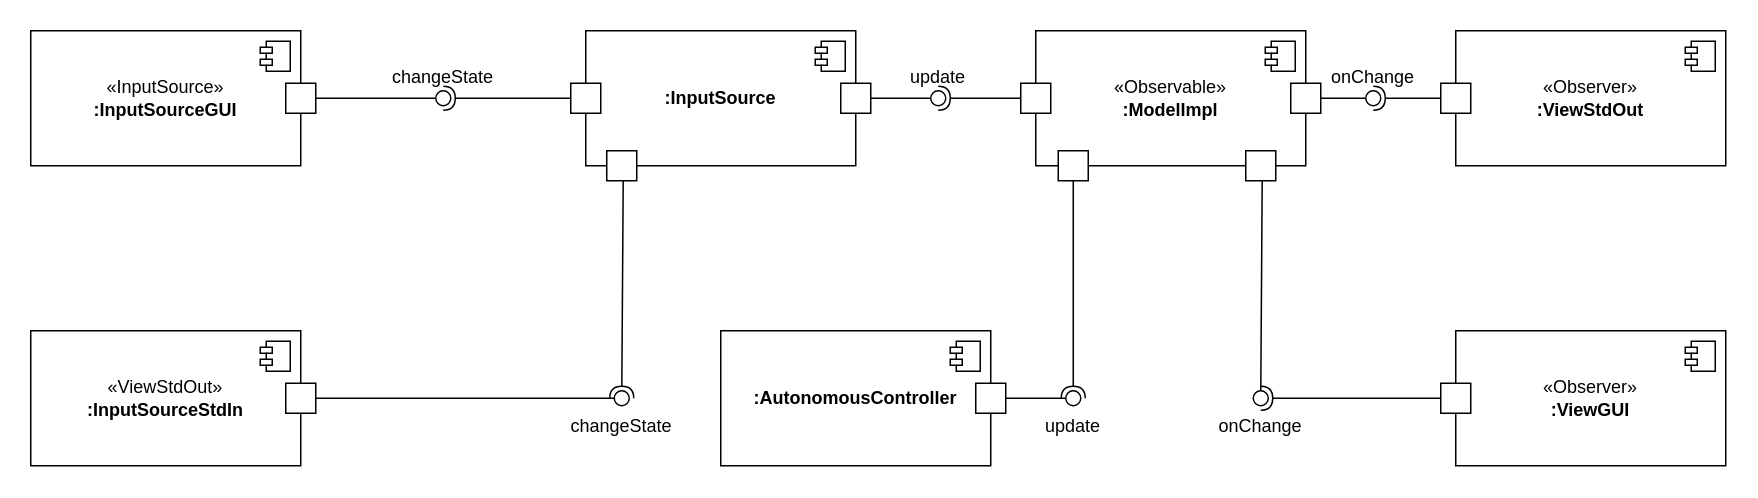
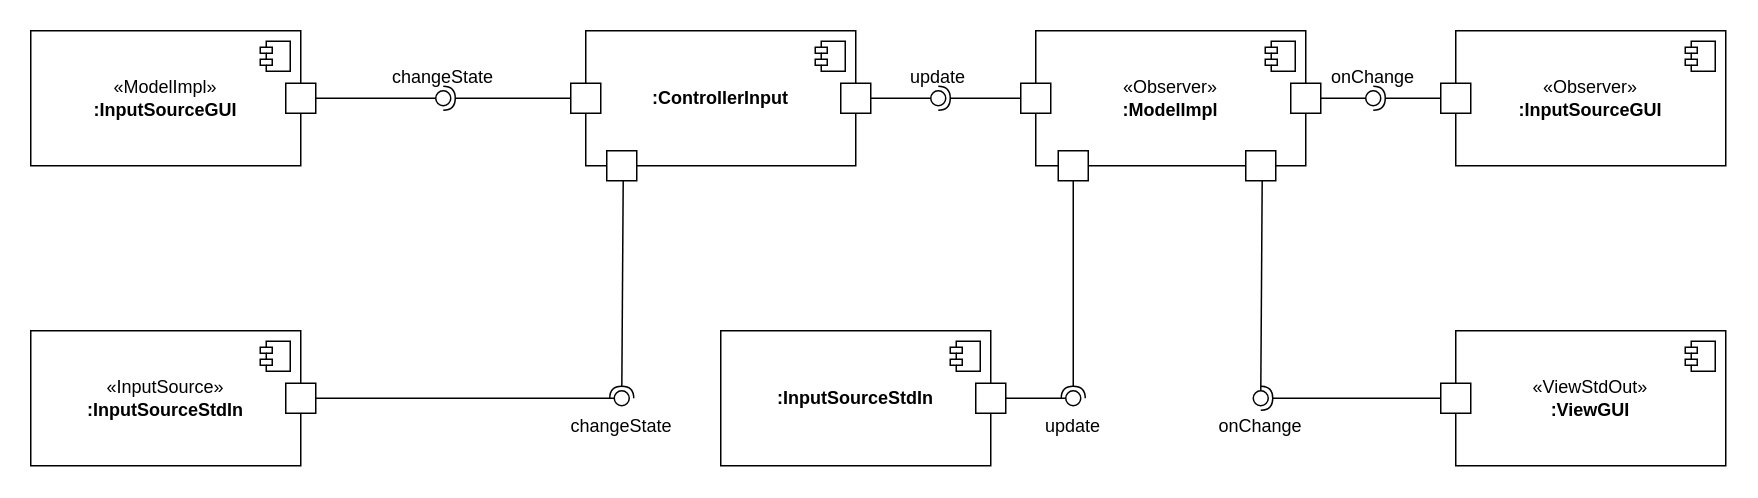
  <mxCell id="0" />
  <mxCell id="1" parent="0" />
- <mxCell id="2" value="«Observable&lt;span style=&quot;background-color: transparent; color: light-dark(rgb(0, 0, 0), rgb(255, 255, 255));&quot;&gt;»&lt;/span&gt;&lt;div&gt;&lt;b&gt;:ModelImpl&lt;/b&gt;&lt;/div&gt;" style="html=1;dropTarget=0;whiteSpace=wrap;" vertex="1" parent="1"><mxGeometry x="690" y="20" width="180" height="90" as="geometry" /></mxCell>
+ <mxCell id="2" value="«Observer&lt;span style=&quot;background-color: transparent; color: light-dark(rgb(0, 0, 0), rgb(255, 255, 255));&quot;&gt;»&lt;/span&gt;&lt;div&gt;&lt;b&gt;:ModelImpl&lt;/b&gt;&lt;/div&gt;" style="html=1;dropTarget=0;whiteSpace=wrap;" vertex="1" parent="1"><mxGeometry x="690" y="20" width="180" height="90" as="geometry" /></mxCell>
  <mxCell id="3" value="" style="shape=module;jettyWidth=8;jettyHeight=4;" vertex="1" parent="2"><mxGeometry x="1" width="20" height="20" relative="1" as="geometry"><mxPoint x="-27" y="7" as="offset" /></mxGeometry></mxCell>
- <mxCell id="4" value="&lt;div&gt;&lt;b&gt;:InputSource&lt;/b&gt;&lt;/div&gt;" style="html=1;dropTarget=0;whiteSpace=wrap;" vertex="1" parent="1"><mxGeometry x="390" y="20" width="180" height="90" as="geometry" /></mxCell>
+ <mxCell id="4" value="&lt;div&gt;&lt;b&gt;:ControllerInput&lt;/b&gt;&lt;/div&gt;" style="html=1;dropTarget=0;whiteSpace=wrap;" vertex="1" parent="1"><mxGeometry x="390" y="20" width="180" height="90" as="geometry" /></mxCell>
  <mxCell id="5" value="" style="shape=module;jettyWidth=8;jettyHeight=4;" vertex="1" parent="4"><mxGeometry x="1" width="20" height="20" relative="1" as="geometry"><mxPoint x="-27" y="7" as="offset" /></mxGeometry></mxCell>
- <mxCell id="6" value="«InputSource&lt;span style=&quot;background-color: transparent; color: light-dark(rgb(0, 0, 0), rgb(255, 255, 255));&quot;&gt;»&lt;/span&gt;&lt;div&gt;&lt;b&gt;:InputSourceGUI&lt;/b&gt;&lt;/div&gt;" style="html=1;dropTarget=0;whiteSpace=wrap;" vertex="1" parent="1"><mxGeometry x="20" y="20" width="180" height="90" as="geometry" /></mxCell>
+ <mxCell id="6" value="«ModelImpl&lt;span style=&quot;background-color: transparent; color: light-dark(rgb(0, 0, 0), rgb(255, 255, 255));&quot;&gt;»&lt;/span&gt;&lt;div&gt;&lt;b&gt;:InputSourceGUI&lt;/b&gt;&lt;/div&gt;" style="html=1;dropTarget=0;whiteSpace=wrap;" vertex="1" parent="1"><mxGeometry x="20" y="20" width="180" height="90" as="geometry" /></mxCell>
  <mxCell id="7" value="" style="shape=module;jettyWidth=8;jettyHeight=4;" vertex="1" parent="6"><mxGeometry x="1" width="20" height="20" relative="1" as="geometry"><mxPoint x="-27" y="7" as="offset" /></mxGeometry></mxCell>
- <mxCell id="8" value="«Observer&lt;span style=&quot;background-color: transparent; color: light-dark(rgb(0, 0, 0), rgb(255, 255, 255));&quot;&gt;»&lt;/span&gt;&lt;div&gt;&lt;b&gt;:ViewStdOut&lt;/b&gt;&lt;/div&gt;" style="html=1;dropTarget=0;whiteSpace=wrap;" vertex="1" parent="1"><mxGeometry x="970" y="20" width="180" height="90" as="geometry" /></mxCell>
+ <mxCell id="8" value="«Observer&lt;span style=&quot;background-color: transparent; color: light-dark(rgb(0, 0, 0), rgb(255, 255, 255));&quot;&gt;»&lt;/span&gt;&lt;div&gt;&lt;b&gt;:InputSourceGUI&lt;/b&gt;&lt;/div&gt;" style="html=1;dropTarget=0;whiteSpace=wrap;" vertex="1" parent="1"><mxGeometry x="970" y="20" width="180" height="90" as="geometry" /></mxCell>
  <mxCell id="9" value="" style="shape=module;jettyWidth=8;jettyHeight=4;" vertex="1" parent="8"><mxGeometry x="1" width="20" height="20" relative="1" as="geometry"><mxPoint x="-27" y="7" as="offset" /></mxGeometry></mxCell>
- <mxCell id="10" value="«Observer&lt;span style=&quot;background-color: transparent; color: light-dark(rgb(0, 0, 0), rgb(255, 255, 255));&quot;&gt;»&lt;/span&gt;&lt;div&gt;&lt;b&gt;:ViewGUI&lt;/b&gt;&lt;/div&gt;" style="html=1;dropTarget=0;whiteSpace=wrap;" vertex="1" parent="1"><mxGeometry x="970" y="220" width="180" height="90" as="geometry" /></mxCell>
+ <mxCell id="10" value="«ViewStdOut&lt;span style=&quot;background-color: transparent; color: light-dark(rgb(0, 0, 0), rgb(255, 255, 255));&quot;&gt;»&lt;/span&gt;&lt;div&gt;&lt;b&gt;:ViewGUI&lt;/b&gt;&lt;/div&gt;" style="html=1;dropTarget=0;whiteSpace=wrap;" vertex="1" parent="1"><mxGeometry x="970" y="220" width="180" height="90" as="geometry" /></mxCell>
  <mxCell id="11" value="" style="shape=module;jettyWidth=8;jettyHeight=4;" vertex="1" parent="10"><mxGeometry x="1" width="20" height="20" relative="1" as="geometry"><mxPoint x="-27" y="7" as="offset" /></mxGeometry></mxCell>
  <mxCell id="12" value="" style="rounded=0;orthogonalLoop=1;jettySize=auto;html=1;endArrow=halfCircle;endFill=0;endSize=6;strokeWidth=1;sketch=0;exitX=0;exitY=0.5;exitDx=0;exitDy=0;" edge="1" target="14" parent="1" source="50"><mxGeometry relative="1" as="geometry"><mxPoint x="510" y="370" as="sourcePoint" /></mxGeometry></mxCell>
  <mxCell id="13" value="" style="rounded=0;orthogonalLoop=1;jettySize=auto;html=1;endArrow=oval;endFill=0;sketch=0;sourcePerimeterSpacing=0;targetPerimeterSpacing=0;endSize=10;exitX=0.25;exitY=0.5;exitDx=0;exitDy=0;exitPerimeter=0;startArrow=none;startFill=0;" edge="1" target="14" parent="1" source="51"><mxGeometry relative="1" as="geometry"><mxPoint x="460" y="375" as="sourcePoint" /><Array as="points"><mxPoint x="870" y="65" /></Array></mxGeometry></mxCell>
  <mxCell id="14" value="onChange" style="ellipse;whiteSpace=wrap;html=1;align=center;aspect=fixed;fillColor=none;strokeColor=none;resizable=0;perimeter=centerPerimeter;rotatable=0;allowArrows=0;points=[];outlineConnect=1;labelPosition=center;verticalLabelPosition=top;verticalAlign=bottom;" vertex="1" parent="1"><mxGeometry x="910" y="60" width="10" height="10" as="geometry" /></mxCell>
  <mxCell id="15" value="" style="ellipse;whiteSpace=wrap;html=1;align=center;aspect=fixed;fillColor=none;strokeColor=none;resizable=0;perimeter=centerPerimeter;rotatable=0;allowArrows=0;points=[];outlineConnect=1;" vertex="1" parent="1"><mxGeometry x="910" y="260" width="10" height="10" as="geometry" /></mxCell>
  <mxCell id="16" value="" style="rounded=0;orthogonalLoop=1;jettySize=auto;html=1;endArrow=halfCircle;endFill=0;endSize=6;strokeWidth=1;sketch=0;exitX=0;exitY=0.5;exitDx=0;exitDy=0;" edge="1" target="18" parent="1" source="40"><mxGeometry relative="1" as="geometry"><mxPoint x="290" y="65" as="sourcePoint" /></mxGeometry></mxCell>
  <mxCell id="17" value="" style="rounded=0;orthogonalLoop=1;jettySize=auto;html=1;endArrow=oval;endFill=0;sketch=0;sourcePerimeterSpacing=0;targetPerimeterSpacing=0;endSize=10;" edge="1" target="18" parent="1" source="38"><mxGeometry relative="1" as="geometry"><mxPoint x="250" y="65" as="sourcePoint" /></mxGeometry></mxCell>
  <mxCell id="18" value="changeState" style="ellipse;whiteSpace=wrap;html=1;align=center;aspect=fixed;fillColor=none;strokeColor=none;resizable=0;perimeter=centerPerimeter;rotatable=0;allowArrows=0;points=[];outlineConnect=1;labelPosition=center;verticalLabelPosition=top;verticalAlign=bottom;" vertex="1" parent="1"><mxGeometry x="290" y="60" width="10" height="10" as="geometry" /></mxCell>
- <mxCell id="19" value="«ViewStdOut&lt;span style=&quot;background-color: transparent; color: light-dark(rgb(0, 0, 0), rgb(255, 255, 255));&quot;&gt;»&lt;/span&gt;&lt;div&gt;&lt;b&gt;:InputSourceStdIn&lt;/b&gt;&lt;/div&gt;" style="html=1;dropTarget=0;whiteSpace=wrap;" vertex="1" parent="1"><mxGeometry x="20" y="220" width="180" height="90" as="geometry" /></mxCell>
+ <mxCell id="19" value="«InputSource&lt;span style=&quot;background-color: transparent; color: light-dark(rgb(0, 0, 0), rgb(255, 255, 255));&quot;&gt;»&lt;/span&gt;&lt;div&gt;&lt;b&gt;:InputSourceStdIn&lt;/b&gt;&lt;/div&gt;" style="html=1;dropTarget=0;whiteSpace=wrap;" vertex="1" parent="1"><mxGeometry x="20" y="220" width="180" height="90" as="geometry" /></mxCell>
  <mxCell id="20" value="" style="shape=module;jettyWidth=8;jettyHeight=4;" vertex="1" parent="19"><mxGeometry x="1" width="20" height="20" relative="1" as="geometry"><mxPoint x="-27" y="7" as="offset" /></mxGeometry></mxCell>
  <mxCell id="21" value="" style="rounded=0;orthogonalLoop=1;jettySize=auto;html=1;endArrow=halfCircle;endFill=0;endSize=6;strokeWidth=1;sketch=0;exitX=0.139;exitY=1.033;exitDx=0;exitDy=0;exitPerimeter=0;" edge="1" target="23" parent="1" source="4"><mxGeometry relative="1" as="geometry"><mxPoint x="340" y="70" as="sourcePoint" /></mxGeometry></mxCell>
  <mxCell id="22" value="" style="rounded=0;orthogonalLoop=1;jettySize=auto;html=1;endArrow=oval;endFill=0;sketch=0;sourcePerimeterSpacing=0;targetPerimeterSpacing=0;endSize=10;exitX=1;exitY=0.5;exitDx=0;exitDy=0;" edge="1" target="23" parent="1" source="37"><mxGeometry relative="1" as="geometry"><mxPoint x="250" y="235" as="sourcePoint" /></mxGeometry></mxCell>
  <mxCell id="23" value="changeState" style="ellipse;whiteSpace=wrap;html=1;align=center;aspect=fixed;fillColor=none;strokeColor=none;resizable=0;perimeter=centerPerimeter;rotatable=0;allowArrows=0;points=[];outlineConnect=1;labelPosition=center;verticalLabelPosition=bottom;verticalAlign=top;" vertex="1" parent="1"><mxGeometry x="409" y="260" width="10" height="10" as="geometry" /></mxCell>
- <mxCell id="24" value="&lt;div&gt;&lt;b&gt;:AutonomousController&lt;/b&gt;&lt;/div&gt;" style="html=1;dropTarget=0;whiteSpace=wrap;" vertex="1" parent="1"><mxGeometry x="480" y="220" width="180" height="90" as="geometry" /></mxCell>
+ <mxCell id="24" value="&lt;div&gt;&lt;b&gt;:InputSourceStdIn&lt;/b&gt;&lt;/div&gt;" style="html=1;dropTarget=0;whiteSpace=wrap;" vertex="1" parent="1"><mxGeometry x="480" y="220" width="180" height="90" as="geometry" /></mxCell>
  <mxCell id="25" value="" style="shape=module;jettyWidth=8;jettyHeight=4;" vertex="1" parent="24"><mxGeometry x="1" width="20" height="20" relative="1" as="geometry"><mxPoint x="-27" y="7" as="offset" /></mxGeometry></mxCell>
  <mxCell id="26" value="" style="rounded=0;orthogonalLoop=1;jettySize=auto;html=1;endArrow=halfCircle;endFill=0;endSize=6;strokeWidth=1;sketch=0;exitX=0;exitY=0.5;exitDx=0;exitDy=0;" edge="1" target="28" parent="1" source="46"><mxGeometry relative="1" as="geometry"><mxPoint x="720" y="325" as="sourcePoint" /></mxGeometry></mxCell>
  <mxCell id="27" value="" style="rounded=0;orthogonalLoop=1;jettySize=auto;html=1;endArrow=oval;endFill=0;sketch=0;sourcePerimeterSpacing=0;targetPerimeterSpacing=0;endSize=10;exitX=1;exitY=0.5;exitDx=0;exitDy=0;" edge="1" target="28" parent="1" source="44"><mxGeometry relative="1" as="geometry"><mxPoint x="680" y="325" as="sourcePoint" /></mxGeometry></mxCell>
  <mxCell id="28" value="update" style="ellipse;whiteSpace=wrap;html=1;align=center;aspect=fixed;fillColor=none;strokeColor=none;resizable=0;perimeter=centerPerimeter;rotatable=0;allowArrows=0;points=[];outlineConnect=1;labelPosition=center;verticalLabelPosition=top;verticalAlign=bottom;" vertex="1" parent="1"><mxGeometry x="620" y="60" width="10" height="10" as="geometry" /></mxCell>
  <mxCell id="29" value="" style="rounded=0;orthogonalLoop=1;jettySize=auto;html=1;endArrow=halfCircle;endFill=0;endSize=6;strokeWidth=1;sketch=0;" edge="1" target="31" parent="1"><mxGeometry relative="1" as="geometry"><mxPoint x="715" y="110" as="sourcePoint" /></mxGeometry></mxCell>
  <mxCell id="30" value="" style="rounded=0;orthogonalLoop=1;jettySize=auto;html=1;endArrow=oval;endFill=0;sketch=0;sourcePerimeterSpacing=0;targetPerimeterSpacing=0;endSize=10;" edge="1" target="31" parent="1"><mxGeometry relative="1" as="geometry"><mxPoint x="660" y="265" as="sourcePoint" /><Array as="points" /></mxGeometry></mxCell>
  <mxCell id="31" value="update" style="ellipse;whiteSpace=wrap;html=1;align=center;aspect=fixed;fillColor=none;strokeColor=none;resizable=0;perimeter=centerPerimeter;rotatable=0;allowArrows=0;points=[];outlineConnect=1;labelPosition=center;verticalLabelPosition=bottom;verticalAlign=top;" vertex="1" parent="1"><mxGeometry x="710" y="260" width="10" height="10" as="geometry" /></mxCell>
  <mxCell id="32" value="" style="rounded=0;orthogonalLoop=1;jettySize=auto;html=1;endArrow=halfCircle;endFill=0;endSize=6;strokeWidth=1;sketch=0;exitX=0;exitY=0.5;exitDx=0;exitDy=0;" edge="1" target="34" parent="1" source="48"><mxGeometry relative="1" as="geometry"><mxPoint x="860" y="265" as="sourcePoint" /></mxGeometry></mxCell>
  <mxCell id="33" value="" style="rounded=0;orthogonalLoop=1;jettySize=auto;html=1;endArrow=oval;endFill=0;sketch=0;sourcePerimeterSpacing=0;targetPerimeterSpacing=0;endSize=10;exitX=0.839;exitY=1.022;exitDx=0;exitDy=0;exitPerimeter=0;" edge="1" target="34" parent="1" source="2"><mxGeometry relative="1" as="geometry"><mxPoint x="820" y="215" as="sourcePoint" /></mxGeometry></mxCell>
  <mxCell id="34" value="onChange" style="ellipse;whiteSpace=wrap;html=1;align=center;aspect=fixed;fillColor=none;strokeColor=none;resizable=0;perimeter=centerPerimeter;rotatable=0;allowArrows=0;points=[];outlineConnect=1;labelPosition=center;verticalLabelPosition=bottom;verticalAlign=top;" vertex="1" parent="1"><mxGeometry x="835" y="260" width="10" height="10" as="geometry" /></mxCell>
  <mxCell id="35" value="" style="verticalLabelPosition=bottom;verticalAlign=top;html=1;shape=mxgraph.basic.rect;fillColor2=none;strokeWidth=1;size=20;indent=5;" vertex="1" parent="1"><mxGeometry x="404" y="100" width="20" height="20" as="geometry" /></mxCell>
  <mxCell id="36" value="" style="verticalLabelPosition=bottom;verticalAlign=top;html=1;shape=mxgraph.basic.rect;fillColor2=none;strokeWidth=1;size=20;indent=5;" vertex="1" parent="1"><mxGeometry x="830" y="100" width="20" height="20" as="geometry" /></mxCell>
  <mxCell id="37" value="" style="verticalLabelPosition=bottom;verticalAlign=top;html=1;shape=mxgraph.basic.rect;fillColor2=none;strokeWidth=1;size=20;indent=5;" vertex="1" parent="1"><mxGeometry x="190" y="255" width="20" height="20" as="geometry" /></mxCell>
  <mxCell id="38" value="" style="verticalLabelPosition=bottom;verticalAlign=top;html=1;shape=mxgraph.basic.rect;fillColor2=none;strokeWidth=1;size=20;indent=5;" vertex="1" parent="1"><mxGeometry x="190" y="55" width="20" height="20" as="geometry" /></mxCell>
  <mxCell id="39" value="" style="rounded=0;orthogonalLoop=1;jettySize=auto;html=1;endArrow=halfCircle;endFill=0;endSize=6;strokeWidth=1;sketch=0;exitX=0;exitY=0.5;exitDx=0;exitDy=0;" edge="1" parent="1" source="4" target="40"><mxGeometry relative="1" as="geometry"><mxPoint x="390" y="65" as="sourcePoint" /><mxPoint x="270" y="65" as="targetPoint" /></mxGeometry></mxCell>
  <mxCell id="40" value="" style="verticalLabelPosition=bottom;verticalAlign=top;html=1;shape=mxgraph.basic.rect;fillColor2=none;strokeWidth=1;size=20;indent=5;" vertex="1" parent="1"><mxGeometry x="380" y="55" width="20" height="20" as="geometry" /></mxCell>
  <mxCell id="41" value="" style="verticalLabelPosition=bottom;verticalAlign=top;html=1;shape=mxgraph.basic.rect;fillColor2=none;strokeWidth=1;size=20;indent=5;" vertex="1" parent="1"><mxGeometry x="650" y="255" width="20" height="20" as="geometry" /></mxCell>
  <mxCell id="42" value="" style="rounded=0;orthogonalLoop=1;jettySize=auto;html=1;endArrow=halfCircle;endFill=0;endSize=6;strokeWidth=1;sketch=0;exitX=0.139;exitY=1.044;exitDx=0;exitDy=0;exitPerimeter=0;" edge="1" parent="1" source="2" target="43"><mxGeometry relative="1" as="geometry"><mxPoint x="715" y="114" as="sourcePoint" /><mxPoint x="715" y="265" as="targetPoint" /></mxGeometry></mxCell>
  <mxCell id="43" value="" style="verticalLabelPosition=bottom;verticalAlign=top;html=1;shape=mxgraph.basic.rect;fillColor2=none;strokeWidth=1;size=20;indent=5;" vertex="1" parent="1"><mxGeometry x="705" y="100" width="20" height="20" as="geometry" /></mxCell>
  <mxCell id="44" value="" style="verticalLabelPosition=bottom;verticalAlign=top;html=1;shape=mxgraph.basic.rect;fillColor2=none;strokeWidth=1;size=20;indent=5;" vertex="1" parent="1"><mxGeometry x="560" y="55" width="20" height="20" as="geometry" /></mxCell>
  <mxCell id="45" value="" style="rounded=0;orthogonalLoop=1;jettySize=auto;html=1;endArrow=halfCircle;endFill=0;endSize=6;strokeWidth=1;sketch=0;exitX=0;exitY=0.5;exitDx=0;exitDy=0;" edge="1" parent="1" source="2" target="46"><mxGeometry relative="1" as="geometry"><mxPoint x="690" y="65" as="sourcePoint" /><mxPoint x="625" y="65" as="targetPoint" /></mxGeometry></mxCell>
  <mxCell id="46" value="" style="verticalLabelPosition=bottom;verticalAlign=top;html=1;shape=mxgraph.basic.rect;fillColor2=none;strokeWidth=1;size=20;indent=5;" vertex="1" parent="1"><mxGeometry x="680" y="55" width="20" height="20" as="geometry" /></mxCell>
  <mxCell id="47" value="" style="rounded=0;orthogonalLoop=1;jettySize=auto;html=1;endArrow=halfCircle;endFill=0;endSize=6;strokeWidth=1;sketch=0;exitX=0;exitY=0.5;exitDx=0;exitDy=0;" edge="1" parent="1" source="10" target="48"><mxGeometry relative="1" as="geometry"><mxPoint x="970" y="265" as="sourcePoint" /><mxPoint x="840" y="265" as="targetPoint" /></mxGeometry></mxCell>
  <mxCell id="48" value="" style="verticalLabelPosition=bottom;verticalAlign=top;html=1;shape=mxgraph.basic.rect;fillColor2=none;strokeWidth=1;size=20;indent=5;" vertex="1" parent="1"><mxGeometry x="960" y="255" width="20" height="20" as="geometry" /></mxCell>
  <mxCell id="49" value="" style="rounded=0;orthogonalLoop=1;jettySize=auto;html=1;endArrow=halfCircle;endFill=0;endSize=6;strokeWidth=1;sketch=0;exitX=0;exitY=0.5;exitDx=0;exitDy=0;" edge="1" parent="1" source="8" target="50"><mxGeometry relative="1" as="geometry"><mxPoint x="970" y="65" as="sourcePoint" /><mxPoint x="915" y="65" as="targetPoint" /></mxGeometry></mxCell>
  <mxCell id="50" value="" style="verticalLabelPosition=bottom;verticalAlign=top;html=1;shape=mxgraph.basic.rect;fillColor2=none;strokeWidth=1;size=20;indent=5;" vertex="1" parent="1"><mxGeometry x="960" y="55" width="20" height="20" as="geometry" /></mxCell>
  <mxCell id="51" value="" style="verticalLabelPosition=bottom;verticalAlign=top;html=1;shape=mxgraph.basic.rect;fillColor2=none;strokeWidth=1;size=20;indent=5;" vertex="1" parent="1"><mxGeometry x="860" y="55" width="20" height="20" as="geometry" /></mxCell>
